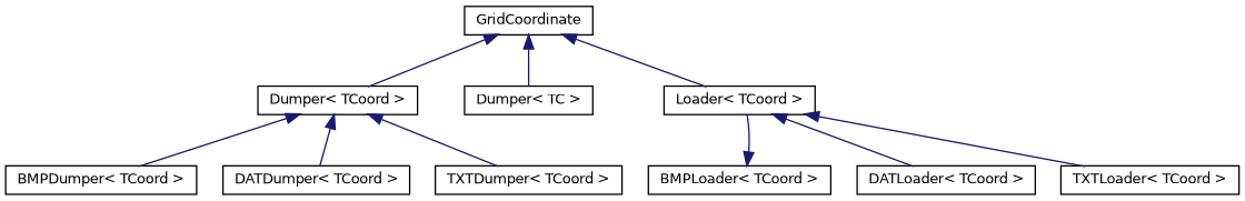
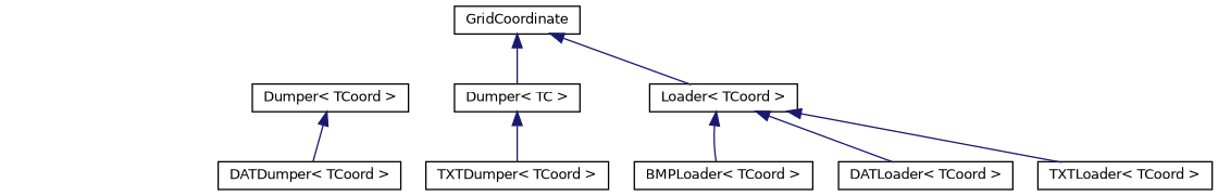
  digraph {
    rankdir=TB
    node [color=black fillcolor=white fontname=Helvetica fontsize=10 shape=record style=filled]
    edge [color=midnightblue dir=back fontname=Helvetica fontsize=10 labelfontname=Helvetica labelfontsize=10 style=solid]
    n1 [height=0.2 label=GridCoordinate width=0.4]
    n2 [height=0.2 label="Dumper\< TCoord \>" width=0.4]
    n3 [height=0.2 label="Dumper\< TC \>" width=0.4]
    n4 [height=0.2 label="Loader\< TCoord \>" width=0.4]
-   n5 [height=0.2 label="BMPDumper\< TCoord \>" width=0.4]
    n6 [height=0.2 label="DATDumper\< TCoord \>" width=0.4]
    n7 [height=0.2 label="TXTDumper\< TCoord \>" width=0.4]
    n8 [height=0.2 label="BMPLoader\< TCoord \>" width=0.4]
    n9 [height=0.2 label="DATLoader\< TCoord \>" width=0.4]
    n10 [height=0.2 label="TXTLoader\< TCoord \>" width=0.4]
-   n1 -> n2
    n1 -> n3
    n1 -> n4
-   n2 -> n5
    n2 -> n6
-   n2 -> n7
-   n8 -> n4
+   n3 -> n7
+   n4 -> n8
    n4 -> n9
    n4 -> n10
  }
